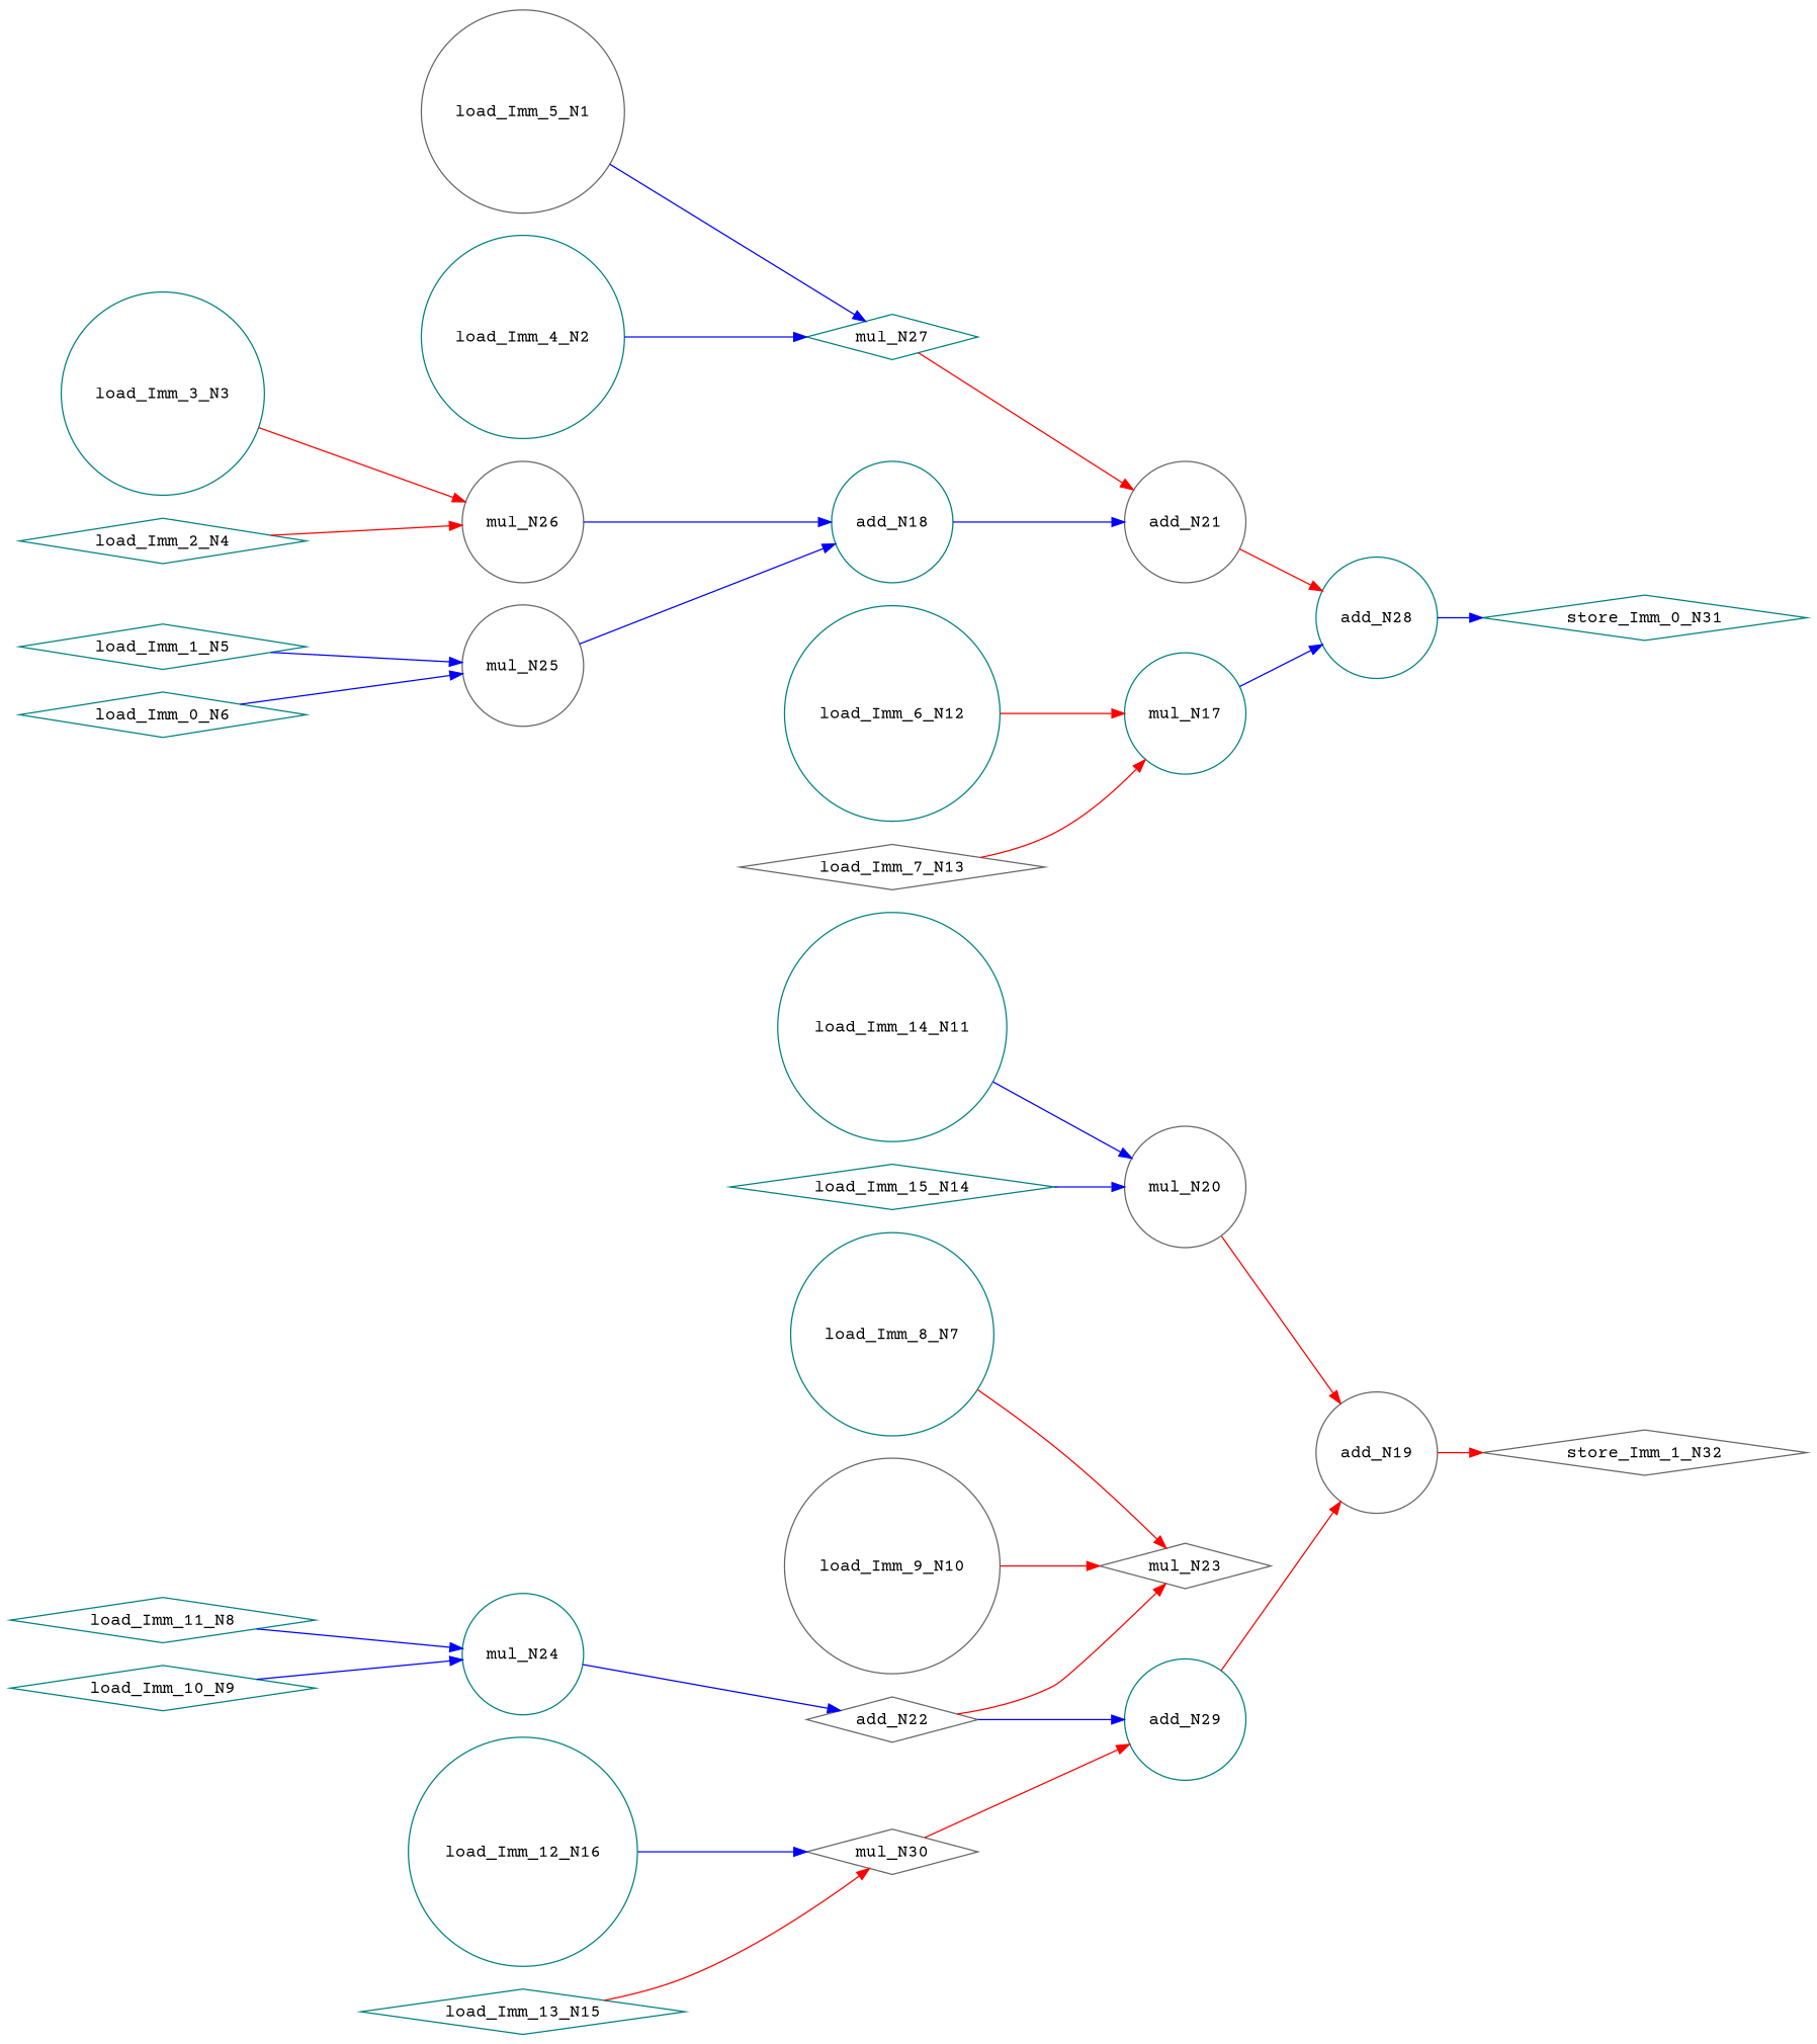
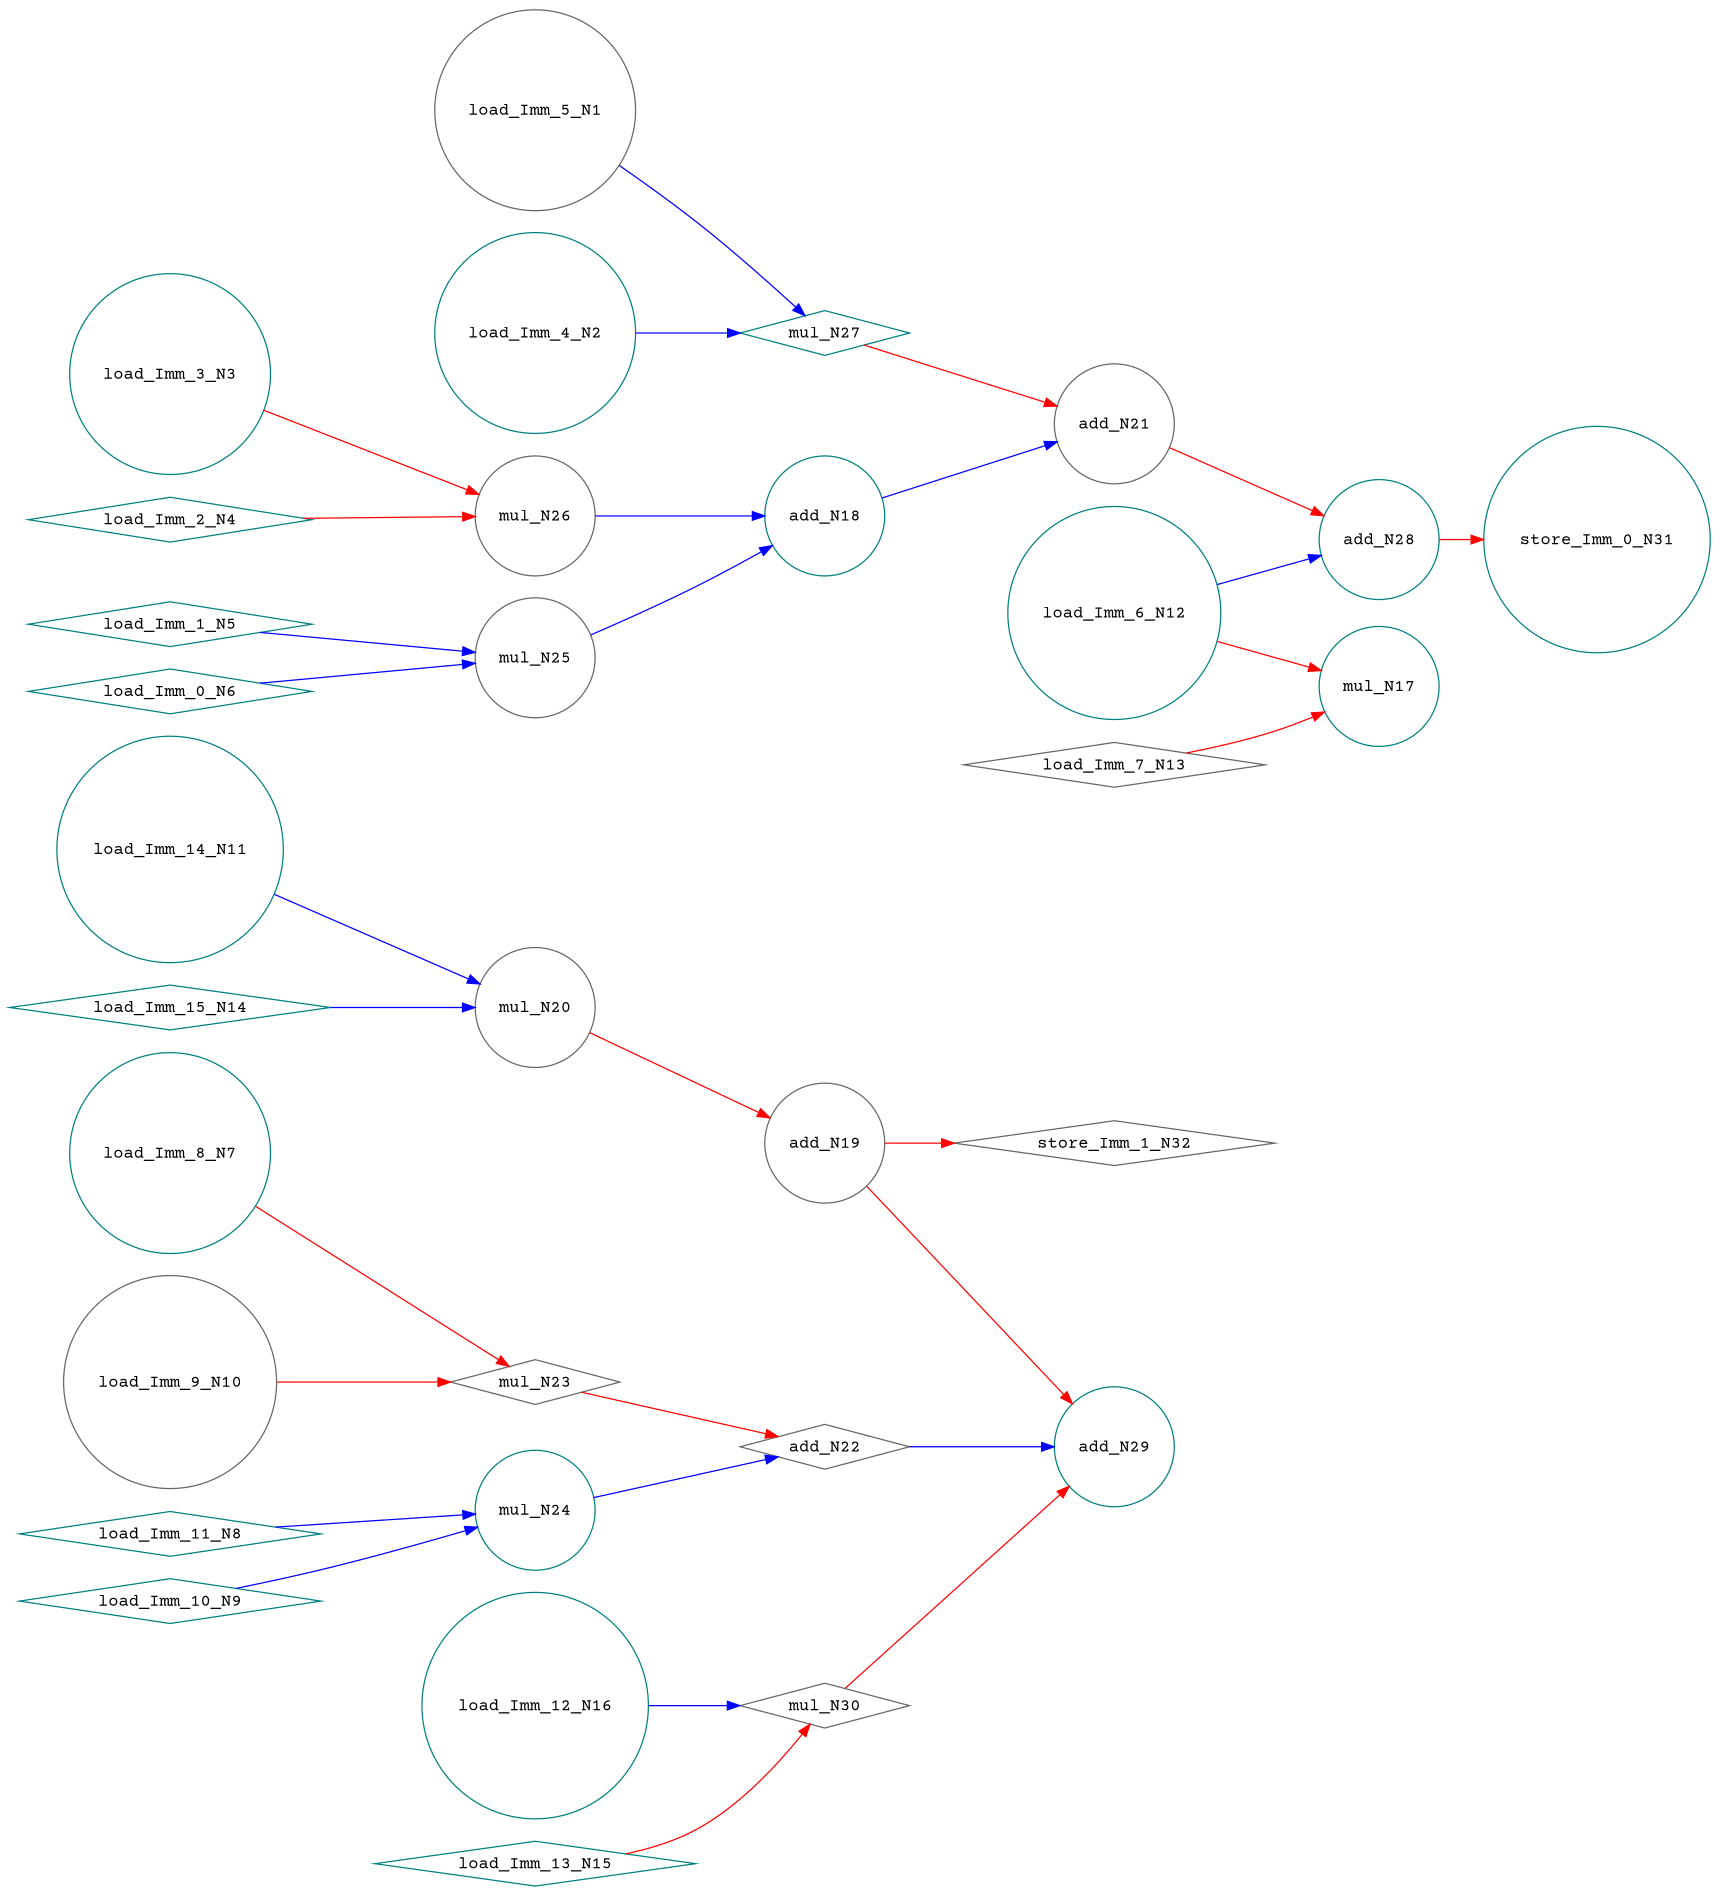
  digraph {
    fontname="Courier Prime"
    rankdir=LR
    node [color=teal fontname="Courier Prime" ntype=operation shape=circle]
    edge [color=blue fontname="Courier Prime"]
    n1 [label=add_N29]
    n2 [color=gray40 label=add_N19]
    n3 [color=gray40 label=store_Imm_1_N32 shape=diamond]
    n4 [label=add_N28]
-   n5 [label=store_Imm_0_N31 shape=diamond]
+   n5 [label=store_Imm_0_N31]
    n6 [color=gray40 label=mul_N23 shape=diamond]
    n7 [color=gray40 label=add_N22 shape=diamond]
    n8 [color=gray40 label=add_N21]
    n9 [color=gray40 label=mul_N20]
    n10 [label=mul_N27 shape=diamond]
    n11 [color=gray40 label=mul_N26]
    n12 [label=add_N18]
    n13 [color=gray40 label=mul_N25]
    n14 [label=mul_N24]
    n15 [label=load_Imm_11_N8 shape=diamond]
    n16 [label=load_Imm_10_N9 shape=diamond]
    n17 [color=gray40 label=load_Imm_5_N1]
    n18 [label=load_Imm_4_N2]
    n19 [label=load_Imm_3_N3]
    n20 [label=load_Imm_2_N4 shape=diamond]
    n21 [label=load_Imm_1_N5 shape=diamond]
    n22 [label=load_Imm_0_N6 shape=diamond]
    n23 [label=load_Imm_8_N7]
    n24 [label=load_Imm_6_N12]
    n25 [label=mul_N17]
    n26 [color=gray40 label=load_Imm_7_N13 shape=diamond]
    n27 [color=gray40 label=load_Imm_9_N10]
    n28 [label=load_Imm_14_N11]
    n29 [label=load_Imm_12_N16]
    n30 [color=gray40 label=mul_N30 shape=diamond]
    n31 [label=load_Imm_15_N14 shape=diamond]
    n32 [label=load_Imm_13_N15 shape=diamond]
-   n1 -> n2 [color=red]
+   n2 -> n1 [color=red]
    n2 -> n3 [color=red]
-   n4 -> n5
-   n7 -> n6 [color=red]
+   n4 -> n5 [color=red]
+   n6 -> n7 [color=red]
    n7 -> n1
    n8 -> n4 [color=red]
    n9 -> n2 [color=red]
    n10 -> n8 [color=red]
    n11 -> n12
    n12 -> n8
    n13 -> n12
    n14 -> n7
    n15 -> n14
    n16 -> n14
    n17 -> n10
    n18 -> n10
    n19 -> n11 [color=red]
    n20 -> n11 [color=red]
    n21 -> n13
    n22 -> n13
    n23 -> n6 [color=red]
    n24 -> n25 [color=red]
-   n25 -> n4
+   n24 -> n4
    n26 -> n25 [color=red]
    n27 -> n6 [color=red]
    n28 -> n9
    n29 -> n30
    n30 -> n1 [color=red]
    n31 -> n9
    n32 -> n30 [color=red]
  }
